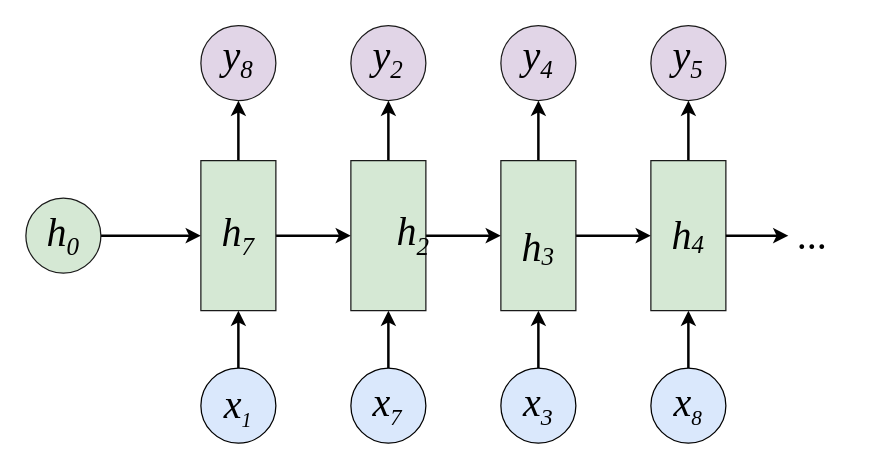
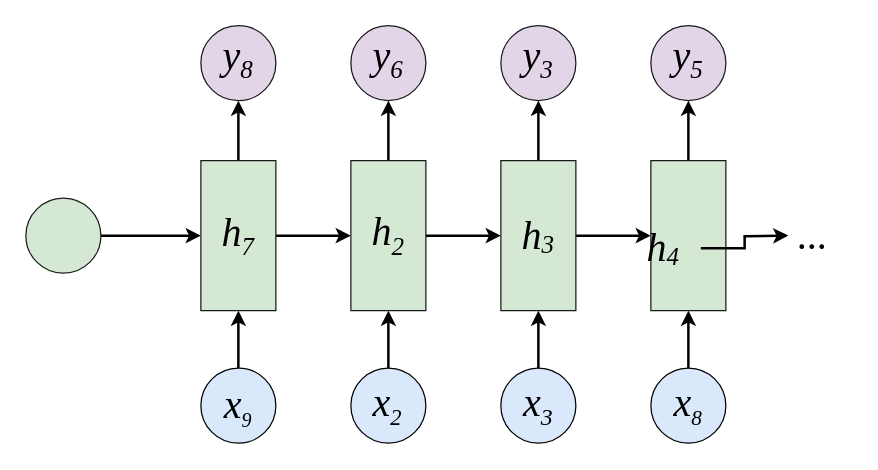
  <mxCell id="0" />
  <mxCell id="1" parent="0" />
  <mxCell id="2" style="edgeStyle=orthogonalEdgeStyle;rounded=0;orthogonalLoop=1;jettySize=auto;html=1;entryX=0.5;entryY=1;entryDx=0;entryDy=0;strokeWidth=2;" parent="1" source="3" target="18" edge="1"><mxGeometry relative="1" as="geometry" /></mxCell>
  <mxCell id="3" value="" style="ellipse;whiteSpace=wrap;html=1;aspect=fixed;fillColor=#d5e8d4;strokeColor=#1A1A1A;" parent="1" vertex="1"><mxGeometry x="20" y="158" width="60" height="60" as="geometry" /></mxCell>
  <mxCell id="4" value="" style="ellipse;whiteSpace=wrap;html=1;aspect=fixed;fillColor=#e1d5e7;strokeColor=#1A1A1A;" parent="1" vertex="1"><mxGeometry x="160" y="20" width="60" height="60" as="geometry" /></mxCell>
  <mxCell id="5" value="" style="ellipse;whiteSpace=wrap;html=1;aspect=fixed;fillColor=#e1d5e7;strokeColor=#1A1A1A;" parent="1" vertex="1"><mxGeometry x="280" y="20" width="60" height="60" as="geometry" /></mxCell>
  <mxCell id="6" value="" style="ellipse;whiteSpace=wrap;html=1;aspect=fixed;fillColor=#e1d5e7;strokeColor=#1A1A1A;" parent="1" vertex="1"><mxGeometry x="400" y="20" width="60" height="60" as="geometry" /></mxCell>
  <mxCell id="7" value="" style="ellipse;whiteSpace=wrap;html=1;aspect=fixed;fillColor=#e1d5e7;strokeColor=#1A1A1A;" parent="1" vertex="1"><mxGeometry x="520" y="20" width="60" height="60" as="geometry" /></mxCell>
  <mxCell id="8" style="edgeStyle=orthogonalEdgeStyle;rounded=0;orthogonalLoop=1;jettySize=auto;html=1;entryX=1;entryY=0.5;entryDx=0;entryDy=0;strokeWidth=2;" parent="1" source="9" target="18" edge="1"><mxGeometry relative="1" as="geometry" /></mxCell>
  <mxCell id="9" value="" style="ellipse;whiteSpace=wrap;html=1;aspect=fixed;fillColor=#dae8fc;strokeColor=#000000;" parent="1" vertex="1"><mxGeometry x="160" y="294" width="60" height="60" as="geometry" /></mxCell>
  <mxCell id="10" style="edgeStyle=orthogonalEdgeStyle;rounded=0;orthogonalLoop=1;jettySize=auto;html=1;entryX=1;entryY=0.5;entryDx=0;entryDy=0;strokeWidth=2;" parent="1" source="11" target="21" edge="1"><mxGeometry relative="1" as="geometry" /></mxCell>
  <mxCell id="11" value="" style="ellipse;whiteSpace=wrap;html=1;aspect=fixed;fillColor=#dae8fc;strokeColor=#000000;" parent="1" vertex="1"><mxGeometry x="280" y="294" width="60" height="60" as="geometry" /></mxCell>
  <mxCell id="12" style="edgeStyle=orthogonalEdgeStyle;rounded=0;orthogonalLoop=1;jettySize=auto;html=1;strokeWidth=2;entryX=1;entryY=0.5;entryDx=0;entryDy=0;" parent="1" source="13" target="24" edge="1"><mxGeometry relative="1" as="geometry"><mxPoint x="430" y="268" as="targetPoint" /></mxGeometry></mxCell>
  <mxCell id="13" value="" style="ellipse;whiteSpace=wrap;html=1;aspect=fixed;fillColor=#dae8fc;strokeColor=#000000;" parent="1" vertex="1"><mxGeometry x="400" y="294" width="60" height="60" as="geometry" /></mxCell>
  <mxCell id="14" style="edgeStyle=orthogonalEdgeStyle;rounded=0;orthogonalLoop=1;jettySize=auto;html=1;entryX=1;entryY=0.5;entryDx=0;entryDy=0;strokeWidth=2;" parent="1" source="15" target="26" edge="1"><mxGeometry relative="1" as="geometry" /></mxCell>
  <mxCell id="15" value="" style="ellipse;whiteSpace=wrap;html=1;aspect=fixed;fillColor=#dae8fc;strokeColor=#000000;" parent="1" vertex="1"><mxGeometry x="520" y="294" width="60" height="60" as="geometry" /></mxCell>
  <mxCell id="16" style="edgeStyle=orthogonalEdgeStyle;rounded=0;orthogonalLoop=1;jettySize=auto;html=1;entryX=0.5;entryY=1;entryDx=0;entryDy=0;strokeWidth=2;" parent="1" source="18" target="4" edge="1"><mxGeometry relative="1" as="geometry" /></mxCell>
  <mxCell id="17" style="edgeStyle=orthogonalEdgeStyle;rounded=0;orthogonalLoop=1;jettySize=auto;html=1;entryX=0.5;entryY=1;entryDx=0;entryDy=0;strokeWidth=2;" parent="1" source="18" target="21" edge="1"><mxGeometry relative="1" as="geometry" /></mxCell>
  <mxCell id="18" value="" style="whiteSpace=wrap;html=1;rotation=90;fillColor=#d5e8d4;strokeColor=#1A1A1A;" parent="1" vertex="1"><mxGeometry x="130" y="158" width="120" height="60" as="geometry" /></mxCell>
  <mxCell id="19" style="edgeStyle=orthogonalEdgeStyle;rounded=0;orthogonalLoop=1;jettySize=auto;html=1;strokeWidth=2;entryX=0.5;entryY=1;entryDx=0;entryDy=0;" parent="1" source="21" target="5" edge="1"><mxGeometry relative="1" as="geometry"><mxPoint x="310" y="38" as="targetPoint" /></mxGeometry></mxCell>
  <mxCell id="20" style="edgeStyle=orthogonalEdgeStyle;rounded=0;orthogonalLoop=1;jettySize=auto;html=1;entryX=0.5;entryY=1;entryDx=0;entryDy=0;strokeWidth=2;" parent="1" source="21" target="24" edge="1"><mxGeometry relative="1" as="geometry" /></mxCell>
  <mxCell id="21" value="" style="whiteSpace=wrap;html=1;rotation=90;fillColor=#d5e8d4;strokeColor=#1A1A1A;" parent="1" vertex="1"><mxGeometry x="250" y="158" width="120" height="60" as="geometry" /></mxCell>
  <mxCell id="22" style="edgeStyle=orthogonalEdgeStyle;rounded=0;orthogonalLoop=1;jettySize=auto;html=1;strokeWidth=2;" parent="1" source="24" target="6" edge="1"><mxGeometry relative="1" as="geometry" /></mxCell>
  <mxCell id="23" style="edgeStyle=orthogonalEdgeStyle;rounded=0;orthogonalLoop=1;jettySize=auto;html=1;entryX=0.5;entryY=1;entryDx=0;entryDy=0;strokeWidth=2;" parent="1" source="24" target="26" edge="1"><mxGeometry relative="1" as="geometry" /></mxCell>
  <mxCell id="24" value="" style="whiteSpace=wrap;html=1;rotation=90;fillColor=#d5e8d4;strokeColor=#1A1A1A;" parent="1" vertex="1"><mxGeometry x="370" y="158" width="120" height="60" as="geometry" /></mxCell>
  <mxCell id="25" style="edgeStyle=orthogonalEdgeStyle;rounded=0;orthogonalLoop=1;jettySize=auto;html=1;entryX=0.5;entryY=1;entryDx=0;entryDy=0;strokeWidth=2;" parent="1" source="26" target="7" edge="1"><mxGeometry relative="1" as="geometry" /></mxCell>
  <mxCell id="26" value="" style="whiteSpace=wrap;html=1;rotation=90;fillColor=#d5e8d4;strokeColor=#1A1A1A;" parent="1" vertex="1"><mxGeometry x="490" y="158" width="120" height="60" as="geometry" /></mxCell>
- <mxCell id="27" value="&lt;font style=&quot;font-size: 32px&quot;&gt;h&lt;font style=&quot;font-size: 32px&quot; size=&quot;1&quot;&gt;&lt;sub style=&quot;font-size: 20px&quot;&gt;0&lt;/sub&gt;&lt;/font&gt;&lt;/font&gt;" style="text;html=1;strokeColor=none;fillColor=none;align=center;verticalAlign=middle;whiteSpace=wrap;rounded=0;fontFamily=Times New Roman;fontSize=32;fontStyle=2" parent="1" vertex="1"><mxGeometry x="20" y="173" width="60" height="30" as="geometry" /></mxCell>
  <mxCell id="28" value="&lt;font style=&quot;font-size: 32px&quot;&gt;h&lt;font style=&quot;font-size: 32px&quot; size=&quot;1&quot;&gt;&lt;sub style=&quot;font-size: 20px&quot;&gt;7&lt;/sub&gt;&lt;/font&gt;&lt;/font&gt;" style="text;html=1;strokeColor=none;fillColor=none;align=center;verticalAlign=middle;whiteSpace=wrap;rounded=0;fontFamily=Times New Roman;fontSize=32;fontStyle=2" parent="1" vertex="1"><mxGeometry x="160" y="173" width="60" height="30" as="geometry" /></mxCell>
- <mxCell id="29" value="&lt;font style=&quot;font-size: 32px&quot;&gt;h&lt;sub&gt;&lt;font style=&quot;font-size: 20px&quot;&gt;2&lt;/font&gt;&lt;/sub&gt;&lt;/font&gt;" style="text;html=1;strokeColor=none;fillColor=none;align=center;verticalAlign=middle;whiteSpace=wrap;rounded=0;fontFamily=Times New Roman;fontSize=32;fontStyle=2" parent="1" vertex="1"><mxGeometry x="300" y="173" width="60" height="30" as="geometry" /></mxCell>
- <mxCell id="30" value="&lt;font style=&quot;font-size: 32px&quot;&gt;h&lt;font size=&quot;1&quot;&gt;&lt;sub&gt;&lt;font style=&quot;font-size: 20px&quot;&gt;3&lt;/font&gt;&lt;/sub&gt;&lt;/font&gt;&lt;/font&gt;" style="text;html=1;strokeColor=none;fillColor=none;align=center;verticalAlign=middle;whiteSpace=wrap;rounded=0;fontFamily=Times New Roman;fontSize=32;fontStyle=2" parent="1" vertex="1"><mxGeometry x="400" y="183" width="60" height="30" as="geometry" /></mxCell>
+ <mxCell id="29" value="&lt;font style=&quot;font-size: 32px&quot;&gt;h&lt;sub&gt;&lt;font style=&quot;font-size: 20px&quot;&gt;2&lt;/font&gt;&lt;/sub&gt;&lt;/font&gt;" style="text;html=1;strokeColor=none;fillColor=none;align=center;verticalAlign=middle;whiteSpace=wrap;rounded=0;fontFamily=Times New Roman;fontSize=32;fontStyle=2" parent="1" vertex="1"><mxGeometry x="280" y="173" width="60" height="30" as="geometry" /></mxCell>
+ <mxCell id="30" value="&lt;font style=&quot;font-size: 32px&quot;&gt;h&lt;font size=&quot;1&quot;&gt;&lt;sub&gt;&lt;font style=&quot;font-size: 20px&quot;&gt;3&lt;/font&gt;&lt;/sub&gt;&lt;/font&gt;&lt;/font&gt;" style="text;html=1;strokeColor=none;fillColor=none;align=center;verticalAlign=middle;whiteSpace=wrap;rounded=0;fontFamily=Times New Roman;fontSize=32;fontStyle=2" parent="1" vertex="1"><mxGeometry x="400" y="173" width="60" height="30" as="geometry" /></mxCell>
  <mxCell id="31" style="edgeStyle=orthogonalEdgeStyle;rounded=0;orthogonalLoop=1;jettySize=auto;html=1;exitX=1;exitY=0.5;exitDx=0;exitDy=0;strokeWidth=2;" edge="1" parent="1" source="32"><mxGeometry relative="1" as="geometry"><mxPoint x="630" y="188" as="targetPoint" /></mxGeometry></mxCell>
- <mxCell id="32" value="&lt;font style=&quot;font-size: 32px&quot;&gt;h&lt;font size=&quot;1&quot;&gt;&lt;sub style=&quot;font-size: 20px&quot;&gt;4&lt;/sub&gt;&lt;/font&gt;&lt;/font&gt;" style="text;html=1;strokeColor=none;fillColor=none;align=center;verticalAlign=middle;whiteSpace=wrap;rounded=0;fontFamily=Times New Roman;fontSize=32;fontStyle=2" parent="1" vertex="1"><mxGeometry x="520" y="173" width="60" height="30" as="geometry" /></mxCell>
+ <mxCell id="32" value="&lt;font style=&quot;font-size: 32px&quot;&gt;h&lt;font size=&quot;1&quot;&gt;&lt;sub style=&quot;font-size: 20px&quot;&gt;4&lt;/sub&gt;&lt;/font&gt;&lt;/font&gt;" style="text;html=1;strokeColor=none;fillColor=none;align=center;verticalAlign=middle;whiteSpace=wrap;rounded=0;fontFamily=Times New Roman;fontSize=32;fontStyle=2" parent="1" vertex="1"><mxGeometry x="500" y="183" width="60" height="30" as="geometry" /></mxCell>
  <mxCell id="33" value="..." style="text;html=1;strokeColor=none;fillColor=none;align=center;verticalAlign=middle;whiteSpace=wrap;rounded=0;fontFamily=Times New Roman;fontSize=32;fontStyle=2" vertex="1" parent="1"><mxGeometry x="620" y="173" width="60" height="30" as="geometry" /></mxCell>
  <mxCell id="34" value="&lt;font style=&quot;font-size: 32px&quot;&gt;y&lt;font style=&quot;font-size: 32px&quot; size=&quot;1&quot;&gt;&lt;sub style=&quot;font-size: 20px&quot;&gt;8&lt;/sub&gt;&lt;/font&gt;&lt;/font&gt;" style="text;html=1;strokeColor=none;fillColor=none;align=center;verticalAlign=middle;whiteSpace=wrap;rounded=0;fontFamily=Times New Roman;fontSize=32;fontStyle=2" vertex="1" parent="1"><mxGeometry x="160" y="31" width="60" height="30" as="geometry" /></mxCell>
- <mxCell id="35" value="&lt;font style=&quot;font-size: 32px&quot;&gt;y&lt;font style=&quot;font-size: 32px&quot; size=&quot;1&quot;&gt;&lt;sub style=&quot;font-size: 20px&quot;&gt;2&lt;/sub&gt;&lt;/font&gt;&lt;/font&gt;" style="text;html=1;strokeColor=none;fillColor=none;align=center;verticalAlign=middle;whiteSpace=wrap;rounded=0;fontFamily=Times New Roman;fontSize=32;fontStyle=2" vertex="1" parent="1"><mxGeometry x="280" y="31" width="60" height="30" as="geometry" /></mxCell>
- <mxCell id="36" value="&lt;font style=&quot;font-size: 32px&quot;&gt;y&lt;font style=&quot;font-size: 32px&quot; size=&quot;1&quot;&gt;&lt;sub style=&quot;font-size: 20px&quot;&gt;4&lt;/sub&gt;&lt;/font&gt;&lt;/font&gt;" style="text;html=1;strokeColor=none;fillColor=none;align=center;verticalAlign=middle;whiteSpace=wrap;rounded=0;fontFamily=Times New Roman;fontSize=32;fontStyle=2" vertex="1" parent="1"><mxGeometry x="400" y="31" width="60" height="30" as="geometry" /></mxCell>
+ <mxCell id="35" value="&lt;font style=&quot;font-size: 32px&quot;&gt;y&lt;font style=&quot;font-size: 32px&quot; size=&quot;1&quot;&gt;&lt;sub style=&quot;font-size: 20px&quot;&gt;6&lt;/sub&gt;&lt;/font&gt;&lt;/font&gt;" style="text;html=1;strokeColor=none;fillColor=none;align=center;verticalAlign=middle;whiteSpace=wrap;rounded=0;fontFamily=Times New Roman;fontSize=32;fontStyle=2" vertex="1" parent="1"><mxGeometry x="280" y="31" width="60" height="30" as="geometry" /></mxCell>
+ <mxCell id="36" value="&lt;font style=&quot;font-size: 32px&quot;&gt;y&lt;font style=&quot;font-size: 32px&quot; size=&quot;1&quot;&gt;&lt;sub style=&quot;font-size: 20px&quot;&gt;3&lt;/sub&gt;&lt;/font&gt;&lt;/font&gt;" style="text;html=1;strokeColor=none;fillColor=none;align=center;verticalAlign=middle;whiteSpace=wrap;rounded=0;fontFamily=Times New Roman;fontSize=32;fontStyle=2" vertex="1" parent="1"><mxGeometry x="400" y="31" width="60" height="30" as="geometry" /></mxCell>
  <mxCell id="37" value="&lt;font style=&quot;font-size: 32px&quot;&gt;y&lt;font style=&quot;font-size: 32px&quot; size=&quot;1&quot;&gt;&lt;sub style=&quot;font-size: 20px&quot;&gt;5&lt;/sub&gt;&lt;/font&gt;&lt;/font&gt;" style="text;html=1;strokeColor=none;fillColor=none;align=center;verticalAlign=middle;whiteSpace=wrap;rounded=0;fontFamily=Times New Roman;fontSize=32;fontStyle=2" vertex="1" parent="1"><mxGeometry x="520" y="31" width="60" height="30" as="geometry" /></mxCell>
- <mxCell id="38" value="&lt;font style=&quot;font-size: 30px&quot;&gt;&lt;i&gt;&lt;font style=&quot;font-size: 32px&quot; face=&quot;Times New Roman&quot;&gt;x&lt;sub style=&quot;font-size: 16px&quot;&gt;1&lt;/sub&gt;&lt;/font&gt;&lt;/i&gt;&lt;/font&gt;" style="text;html=1;strokeColor=none;fillColor=none;align=center;verticalAlign=middle;whiteSpace=wrap;rounded=0;" vertex="1" parent="1"><mxGeometry x="140" y="304" width="100" height="40" as="geometry" /></mxCell>
- <mxCell id="39" value="&lt;font style=&quot;font-size: 30px&quot;&gt;&lt;i style=&quot;font-size: 32px&quot;&gt;&lt;font style=&quot;font-size: 32px&quot; face=&quot;Times New Roman&quot;&gt;x&lt;font style=&quot;font-size: 32px&quot; size=&quot;1&quot;&gt;&lt;sub style=&quot;font-size: 18px&quot;&gt;7&lt;/sub&gt;&lt;/font&gt;&lt;/font&gt;&lt;/i&gt;&lt;/font&gt;" style="text;html=1;strokeColor=none;fillColor=none;align=center;verticalAlign=middle;whiteSpace=wrap;rounded=0;" vertex="1" parent="1"><mxGeometry x="279" y="304" width="61" height="40" as="geometry" /></mxCell>
+ <mxCell id="38" value="&lt;font style=&quot;font-size: 30px&quot;&gt;&lt;i&gt;&lt;font style=&quot;font-size: 32px&quot; face=&quot;Times New Roman&quot;&gt;x&lt;sub style=&quot;font-size: 16px&quot;&gt;9&lt;/sub&gt;&lt;/font&gt;&lt;/i&gt;&lt;/font&gt;" style="text;html=1;strokeColor=none;fillColor=none;align=center;verticalAlign=middle;whiteSpace=wrap;rounded=0;" vertex="1" parent="1"><mxGeometry x="140" y="304" width="100" height="40" as="geometry" /></mxCell>
+ <mxCell id="39" value="&lt;font style=&quot;font-size: 30px&quot;&gt;&lt;i style=&quot;font-size: 32px&quot;&gt;&lt;font style=&quot;font-size: 32px&quot; face=&quot;Times New Roman&quot;&gt;x&lt;font style=&quot;font-size: 32px&quot; size=&quot;1&quot;&gt;&lt;sub style=&quot;font-size: 18px&quot;&gt;2&lt;/sub&gt;&lt;/font&gt;&lt;/font&gt;&lt;/i&gt;&lt;/font&gt;" style="text;html=1;strokeColor=none;fillColor=none;align=center;verticalAlign=middle;whiteSpace=wrap;rounded=0;" vertex="1" parent="1"><mxGeometry x="279" y="304" width="61" height="40" as="geometry" /></mxCell>
  <mxCell id="40" value="&lt;font style=&quot;font-size: 30px&quot;&gt;&lt;i&gt;&lt;font style=&quot;font-size: 30px&quot; face=&quot;Times New Roman&quot;&gt;&lt;font style=&quot;font-size: 31px&quot;&gt;&lt;font style=&quot;font-size: 32px&quot;&gt;x&lt;/font&gt;&lt;sub style=&quot;font-size: 19px&quot;&gt;3&lt;/sub&gt;&lt;/font&gt;&lt;/font&gt;&lt;/i&gt;&lt;/font&gt;" style="text;html=1;strokeColor=none;fillColor=none;align=center;verticalAlign=middle;whiteSpace=wrap;rounded=0;" vertex="1" parent="1"><mxGeometry x="380" y="304" width="100" height="40" as="geometry" /></mxCell>
  <mxCell id="41" value="&lt;font style=&quot;font-size: 30px&quot;&gt;&lt;i&gt;&lt;font style=&quot;font-size: 30px&quot; face=&quot;Times New Roman&quot;&gt;&lt;font style=&quot;font-size: 31px&quot;&gt;&lt;font style=&quot;font-size: 32px&quot;&gt;x&lt;/font&gt;&lt;sub style=&quot;font-size: 17px&quot;&gt;8&lt;/sub&gt;&lt;/font&gt;&lt;/font&gt;&lt;/i&gt;&lt;/font&gt;" style="text;html=1;strokeColor=none;fillColor=none;align=center;verticalAlign=middle;whiteSpace=wrap;rounded=0;" vertex="1" parent="1"><mxGeometry x="500" y="304" width="100" height="40" as="geometry" /></mxCell>
